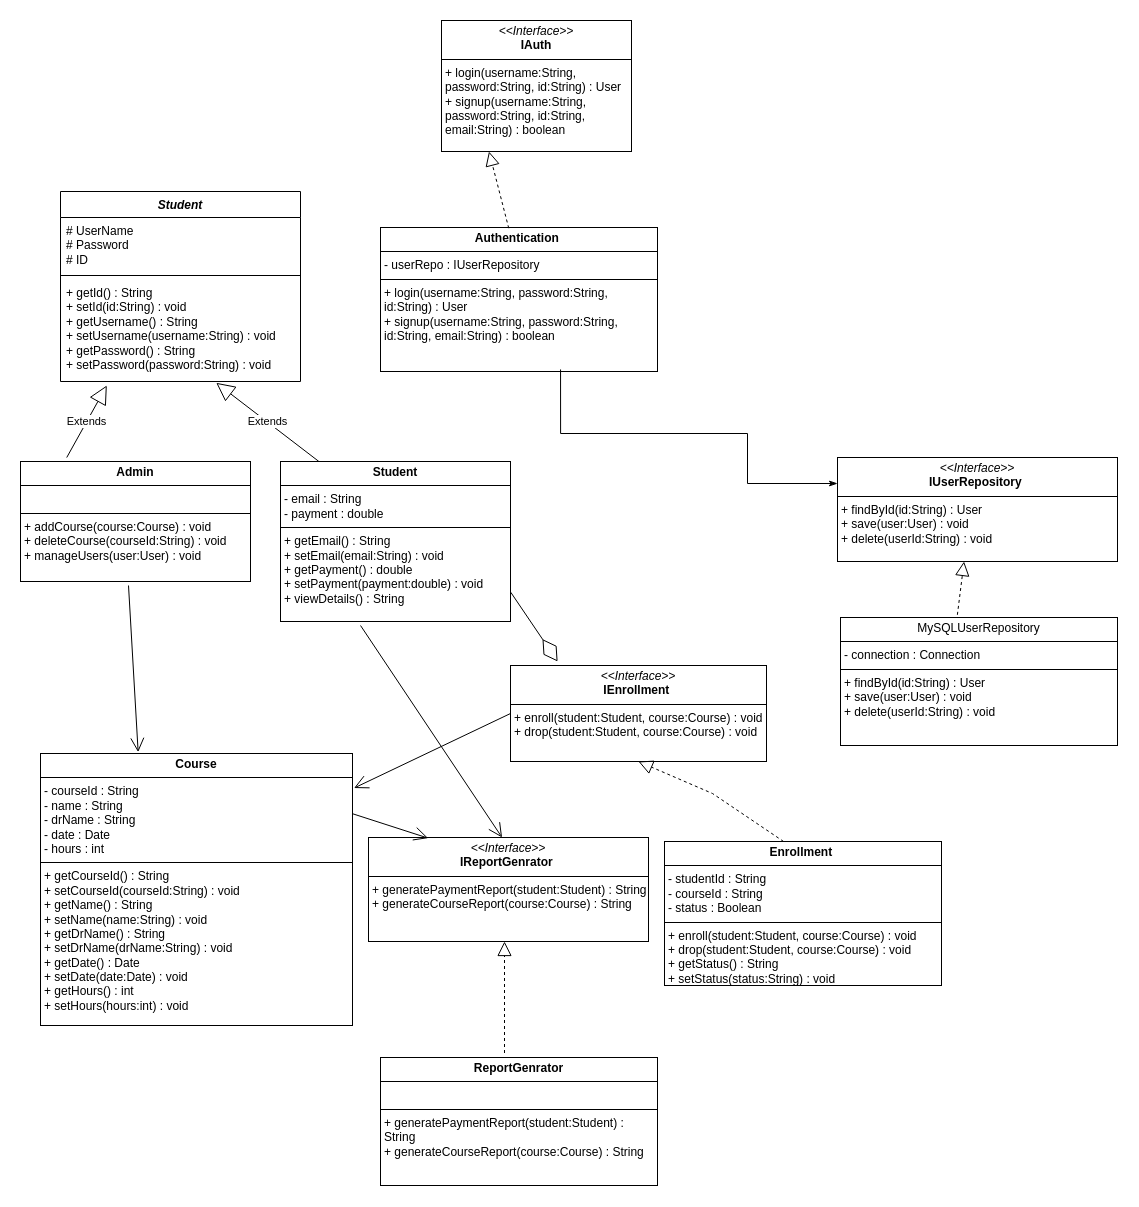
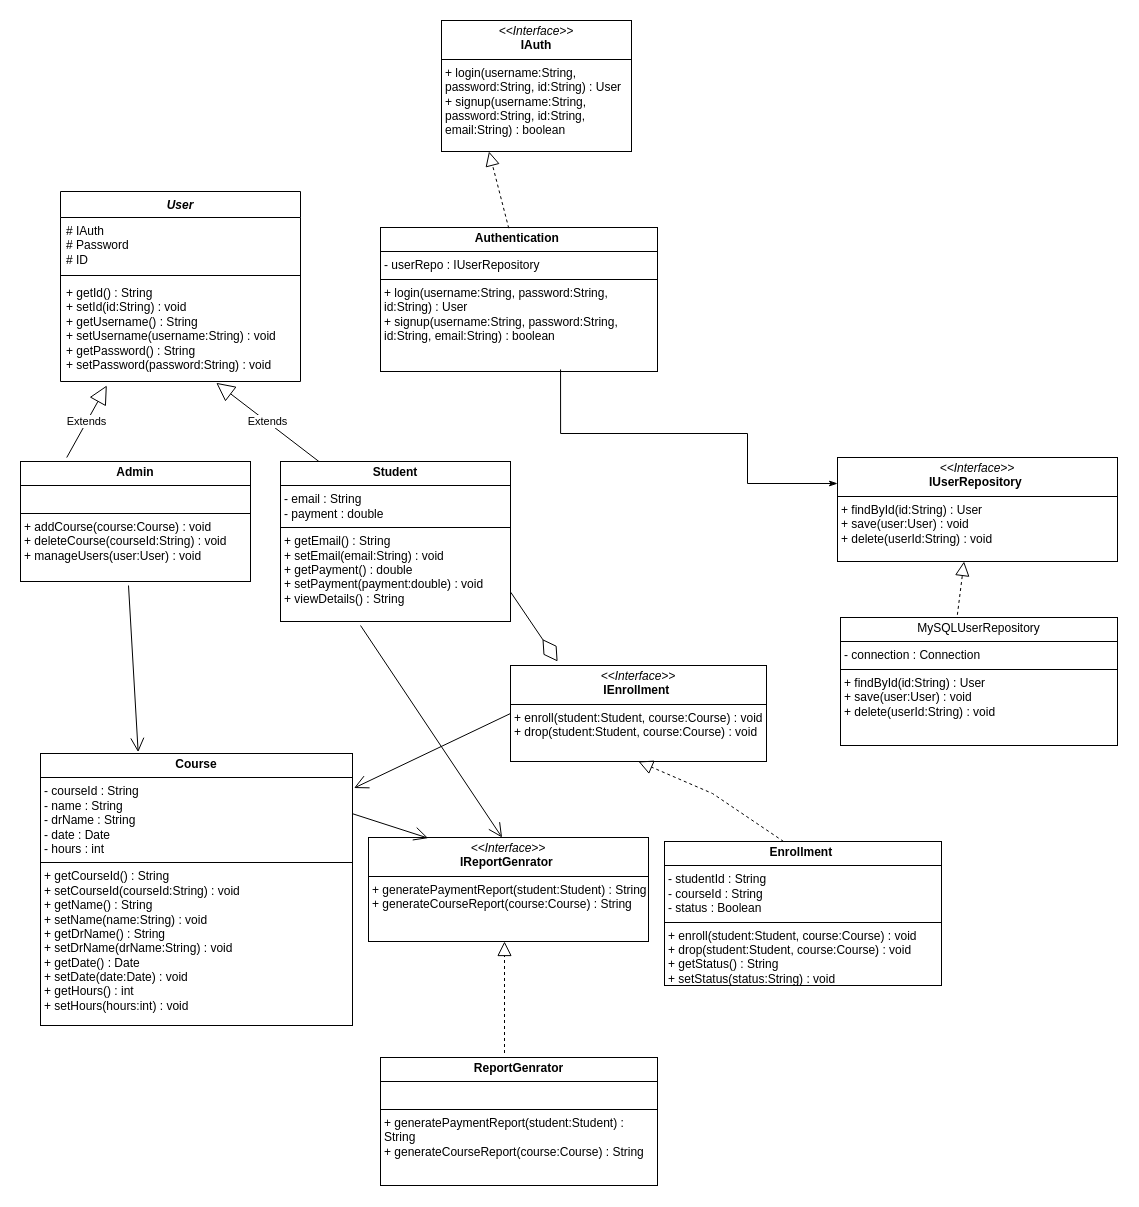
  <mxCell id="0" />
  <mxCell id="1" parent="0" />
- <mxCell id="2" value="&lt;i&gt;Student&lt;/i&gt;" style="swimlane;fontStyle=1;align=center;verticalAlign=top;childLayout=stackLayout;horizontal=1;startSize=26;horizontalStack=0;resizeParent=1;resizeParentMax=0;resizeLast=0;collapsible=1;marginBottom=0;whiteSpace=wrap;html=1;" vertex="1" parent="1"><mxGeometry x="60" y="191" width="240" height="190" as="geometry" /></mxCell>
- <mxCell id="3" value="# UserName&lt;div&gt;# Password&lt;br&gt;# ID&lt;/div&gt;" style="text;strokeColor=none;fillColor=none;align=left;verticalAlign=top;spacingLeft=4;spacingRight=4;overflow=hidden;rotatable=0;points=[[0,0.5],[1,0.5]];portConstraint=eastwest;whiteSpace=wrap;html=1;" vertex="1" parent="2"><mxGeometry y="26" width="240" height="54" as="geometry" /></mxCell>
+ <mxCell id="2" value="&lt;i&gt;User&lt;/i&gt;" style="swimlane;fontStyle=1;align=center;verticalAlign=top;childLayout=stackLayout;horizontal=1;startSize=26;horizontalStack=0;resizeParent=1;resizeParentMax=0;resizeLast=0;collapsible=1;marginBottom=0;whiteSpace=wrap;html=1;" vertex="1" parent="1"><mxGeometry x="60" y="191" width="240" height="190" as="geometry" /></mxCell>
+ <mxCell id="3" value="# IAuth&lt;div&gt;# Password&lt;br&gt;# ID&lt;/div&gt;" style="text;strokeColor=none;fillColor=none;align=left;verticalAlign=top;spacingLeft=4;spacingRight=4;overflow=hidden;rotatable=0;points=[[0,0.5],[1,0.5]];portConstraint=eastwest;whiteSpace=wrap;html=1;" vertex="1" parent="2"><mxGeometry y="26" width="240" height="54" as="geometry" /></mxCell>
  <mxCell id="4" value="" style="line;strokeWidth=1;fillColor=none;align=left;verticalAlign=middle;spacingTop=-1;spacingLeft=3;spacingRight=3;rotatable=0;labelPosition=right;points=[];portConstraint=eastwest;strokeColor=inherit;" vertex="1" parent="2"><mxGeometry y="80" width="240" height="8" as="geometry" /></mxCell>
  <mxCell id="5" value="&lt;div&gt;+ getId() : String&lt;/div&gt;&lt;div&gt;+ setId(id:String) : void&lt;/div&gt;&lt;div&gt;+ getUsername() : String&lt;/div&gt;&lt;div&gt;+ setUsername(username:String) : void&lt;/div&gt;&lt;div&gt;+ getPassword() : String&lt;/div&gt;&lt;div&gt;+ setPassword(password:String) : void&lt;/div&gt;" style="text;strokeColor=none;fillColor=none;align=left;verticalAlign=top;spacingLeft=4;spacingRight=4;overflow=hidden;rotatable=0;points=[[0,0.5],[1,0.5]];portConstraint=eastwest;whiteSpace=wrap;html=1;" vertex="1" parent="2"><mxGeometry y="88" width="240" height="102" as="geometry" /></mxCell>
  <mxCell id="6" value="&lt;p style=&quot;margin:0px;margin-top:4px;text-align:center;&quot;&gt;&lt;b&gt;Admin&lt;/b&gt;&lt;/p&gt;&lt;hr size=&quot;1&quot; style=&quot;border-style:solid;&quot;&gt;&lt;p style=&quot;margin:0px;margin-left:4px;&quot;&gt;&lt;br&gt;&lt;/p&gt;&lt;hr size=&quot;1&quot; style=&quot;border-style:solid;&quot;&gt;&lt;p style=&quot;margin:0px;margin-left:4px;&quot;&gt;+ addCourse(course:Course) : void&lt;/p&gt;&lt;p style=&quot;margin:0px;margin-left:4px;&quot;&gt;+ deleteCourse(courseId:String) : void&lt;/p&gt;&lt;p style=&quot;margin:0px;margin-left:4px;&quot;&gt;+ manageUsers(user:User) : void&lt;/p&gt;" style="verticalAlign=top;align=left;overflow=fill;html=1;whiteSpace=wrap;" vertex="1" parent="1"><mxGeometry x="20" y="461" width="230" height="120" as="geometry" /></mxCell>
  <mxCell id="7" value="Extends" style="endArrow=block;endSize=16;endFill=0;html=1;rounded=0;exitX=0.201;exitY=-0.033;exitDx=0;exitDy=0;exitPerimeter=0;entryX=0.193;entryY=1.039;entryDx=0;entryDy=0;entryPerimeter=0;" edge="1" parent="1" source="6" target="5"><mxGeometry width="160" relative="1" as="geometry"><mxPoint x="55" y="451" as="sourcePoint" /><mxPoint x="215" y="451" as="targetPoint" /><Array as="points" /></mxGeometry></mxCell>
  <mxCell id="8" value="&lt;p style=&quot;margin:0px;margin-top:4px;text-align:center;&quot;&gt;&lt;b&gt;Student&lt;/b&gt;&lt;/p&gt;&lt;hr size=&quot;1&quot; style=&quot;border-style:solid;&quot;&gt;&lt;p style=&quot;margin:0px;margin-left:4px;&quot;&gt;- email : String&lt;/p&gt;&lt;p style=&quot;margin:0px;margin-left:4px;&quot;&gt;- payment : double&lt;/p&gt;&lt;hr size=&quot;1&quot; style=&quot;border-style:solid;&quot;&gt;&lt;p style=&quot;margin:0px;margin-left:4px;&quot;&gt;+ getEmail() : String&lt;/p&gt;&lt;p style=&quot;margin:0px;margin-left:4px;&quot;&gt;+ setEmail(email:String) : void&lt;/p&gt;&lt;p style=&quot;margin:0px;margin-left:4px;&quot;&gt;+ getPayment() : double&lt;/p&gt;&lt;p style=&quot;margin:0px;margin-left:4px;&quot;&gt;+ setPayment(payment:double) : void&lt;/p&gt;&lt;p style=&quot;margin:0px;margin-left:4px;&quot;&gt;+ viewDetails() : String&lt;/p&gt;" style="verticalAlign=top;align=left;overflow=fill;html=1;whiteSpace=wrap;" vertex="1" parent="1"><mxGeometry x="280" y="461" width="230" height="160" as="geometry" /></mxCell>
  <mxCell id="9" value="Extends" style="endArrow=block;endSize=16;endFill=0;html=1;rounded=0;exitX=0.167;exitY=0;exitDx=0;exitDy=0;exitPerimeter=0;entryX=0.649;entryY=1.013;entryDx=0;entryDy=0;entryPerimeter=0;" edge="1" parent="1" source="8" target="5"><mxGeometry width="160" relative="1" as="geometry"><mxPoint x="76" y="467" as="sourcePoint" /><mxPoint x="116" y="395" as="targetPoint" /><Array as="points" /></mxGeometry></mxCell>
  <mxCell id="10" value="&lt;p style=&quot;margin:0px;margin-top:4px;text-align:center;&quot;&gt;&lt;b&gt;Authentication&amp;nbsp;&lt;/b&gt;&lt;/p&gt;&lt;hr size=&quot;1&quot; style=&quot;border-style:solid;&quot;&gt;&lt;p style=&quot;margin:0px;margin-left:4px;&quot;&gt;- userRepo : IUserRepository&lt;/p&gt;&lt;hr size=&quot;1&quot; style=&quot;border-style:solid;&quot;&gt;&lt;p style=&quot;margin:0px;margin-left:4px;&quot;&gt;+ login(username:String, password:String, id:String) : User&lt;/p&gt;&lt;p style=&quot;margin:0px;margin-left:4px;&quot;&gt;+ signup(username:String, password:String, id:String, email:String) : boolean&lt;/p&gt;" style="verticalAlign=top;align=left;overflow=fill;html=1;whiteSpace=wrap;" vertex="1" parent="1"><mxGeometry x="380" y="227" width="277" height="144" as="geometry" /></mxCell>
  <mxCell id="11" value="&lt;p style=&quot;margin:0px;margin-top:4px;text-align:center;&quot;&gt;&lt;i&gt;&amp;lt;&amp;lt;Interface&amp;gt;&amp;gt;&lt;/i&gt;&lt;br&gt;&lt;b&gt;IAuth&lt;/b&gt;&lt;/p&gt;&lt;hr size=&quot;1&quot; style=&quot;border-style:solid;&quot;&gt;&lt;p style=&quot;margin:0px;margin-left:4px;&quot;&gt;+ login(username:String, password:String, id:String) : User&lt;/p&gt;&lt;p style=&quot;margin:0px;margin-left:4px;&quot;&gt;+ signup(username:String, password:String, id:String, email:String) : boolean&lt;/p&gt;" style="verticalAlign=top;align=left;overflow=fill;html=1;whiteSpace=wrap;" vertex="1" parent="1"><mxGeometry x="441" y="20" width="190" height="131" as="geometry" /></mxCell>
  <mxCell id="12" value="" style="endArrow=block;dashed=1;endFill=0;endSize=12;html=1;rounded=0;entryX=0.25;entryY=1;entryDx=0;entryDy=0;exitX=0.463;exitY=0.005;exitDx=0;exitDy=0;exitPerimeter=0;" edge="1" parent="1" source="10" target="11"><mxGeometry width="160" relative="1" as="geometry"><mxPoint x="342" y="290" as="sourcePoint" /><mxPoint x="502" y="290" as="targetPoint" /></mxGeometry></mxCell>
  <mxCell id="13" value="&lt;p style=&quot;margin:0px;margin-top:4px;text-align:center;&quot;&gt;&lt;b&gt;Enrollment&amp;nbsp;&lt;/b&gt;&lt;/p&gt;&lt;hr size=&quot;1&quot; style=&quot;border-style:solid;&quot;&gt;&lt;p style=&quot;margin:0px;margin-left:4px;&quot;&gt;- studentId : String&lt;/p&gt;&lt;p style=&quot;margin:0px;margin-left:4px;&quot;&gt;- courseId : String&lt;/p&gt;&lt;p style=&quot;margin:0px;margin-left:4px;&quot;&gt;- status : Boolean&lt;/p&gt;&lt;hr size=&quot;1&quot; style=&quot;border-style:solid;&quot;&gt;&lt;p style=&quot;margin:0px;margin-left:4px;&quot;&gt;+ enroll(student:Student, course:Course) : void&lt;/p&gt;&lt;p style=&quot;margin:0px;margin-left:4px;&quot;&gt;+ drop(student:Student, course:Course) : void&lt;/p&gt;&lt;p style=&quot;margin:0px;margin-left:4px;&quot;&gt;+ getStatus() : String&lt;/p&gt;&lt;p style=&quot;margin:0px;margin-left:4px;&quot;&gt;+ setStatus(status:String) : void&lt;/p&gt;" style="verticalAlign=top;align=left;overflow=fill;html=1;whiteSpace=wrap;" vertex="1" parent="1"><mxGeometry x="664" y="841" width="277" height="144" as="geometry" /></mxCell>
  <mxCell id="14" value="&lt;p style=&quot;margin:0px;margin-top:4px;text-align:center;&quot;&gt;&lt;i&gt;&amp;lt;&amp;lt;Interface&amp;gt;&amp;gt;&lt;/i&gt;&lt;br&gt;&lt;b&gt;I&lt;/b&gt;&lt;b style=&quot;background-color: transparent; color: light-dark(rgb(0, 0, 0), rgb(255, 255, 255));&quot;&gt;Enrollment&amp;nbsp;&lt;/b&gt;&lt;/p&gt;&lt;hr size=&quot;1&quot; style=&quot;border-style:solid;&quot;&gt;&lt;p style=&quot;margin:0px;margin-left:4px;&quot;&gt;+ enroll(student:Student, course:Course) : void&lt;/p&gt;&lt;p style=&quot;margin:0px;margin-left:4px;&quot;&gt;+ drop(student:Student, course:Course) : void&lt;/p&gt;&lt;div&gt;&lt;br&gt;&lt;/div&gt;" style="verticalAlign=top;align=left;overflow=fill;html=1;whiteSpace=wrap;" vertex="1" parent="1"><mxGeometry x="510" y="665" width="256" height="96" as="geometry" /></mxCell>
  <mxCell id="15" value="" style="endArrow=block;dashed=1;endFill=0;endSize=12;html=1;rounded=0;entryX=0.5;entryY=1;entryDx=0;entryDy=0;exitX=0.43;exitY=0;exitDx=0;exitDy=0;exitPerimeter=0;" edge="1" parent="1" source="13" target="14"><mxGeometry width="160" relative="1" as="geometry"><mxPoint x="864" y="249" as="sourcePoint" /><mxPoint x="768" y="161" as="targetPoint" /><Array as="points"><mxPoint x="712" y="793" /></Array></mxGeometry></mxCell>
  <mxCell id="16" value="&lt;p style=&quot;margin:0px;margin-top:4px;text-align:center;&quot;&gt;&lt;b&gt;ReportGenrator&lt;/b&gt;&lt;/p&gt;&lt;hr size=&quot;1&quot; style=&quot;border-style:solid;&quot;&gt;&lt;p style=&quot;margin:0px;margin-left:4px;&quot;&gt;&lt;br&gt;&lt;/p&gt;&lt;hr size=&quot;1&quot; style=&quot;border-style:solid;&quot;&gt;&lt;p style=&quot;margin:0px;margin-left:4px;&quot;&gt;&lt;span style=&quot;background-color: transparent; color: light-dark(rgb(0, 0, 0), rgb(255, 255, 255));&quot;&gt;+ generatePaymentReport(student:Student) : String&lt;/span&gt;&lt;/p&gt;&lt;p style=&quot;margin:0px;margin-left:4px;&quot;&gt;+ generateCourseReport(course:Course) : String&lt;/p&gt;&lt;div&gt;&lt;br&gt;&lt;/div&gt;" style="verticalAlign=top;align=left;overflow=fill;html=1;whiteSpace=wrap;" vertex="1" parent="1"><mxGeometry x="380" y="1057" width="277" height="128" as="geometry" /></mxCell>
  <mxCell id="17" value="&lt;p style=&quot;margin:0px;margin-top:4px;text-align:center;&quot;&gt;&lt;i&gt;&amp;lt;&amp;lt;Interface&amp;gt;&amp;gt;&lt;/i&gt;&lt;br&gt;&lt;b&gt;I&lt;/b&gt;&lt;b style=&quot;background-color: transparent; color: light-dark(rgb(0, 0, 0), rgb(255, 255, 255));&quot;&gt;ReportGenrator&amp;nbsp;&lt;/b&gt;&lt;/p&gt;&lt;hr size=&quot;1&quot; style=&quot;border-style:solid;&quot;&gt;&lt;p style=&quot;margin:0px;margin-left:4px;&quot;&gt;+ generatePaymentReport(student:Student) : String&lt;/p&gt;&lt;p style=&quot;margin:0px;margin-left:4px;&quot;&gt;+ generateCourseReport(course:Course) : String&lt;/p&gt;&lt;div&gt;&lt;br&gt;&lt;/div&gt;&lt;div&gt;&lt;br&gt;&lt;/div&gt;" style="verticalAlign=top;align=left;overflow=fill;html=1;whiteSpace=wrap;" vertex="1" parent="1"><mxGeometry x="368" y="837" width="280" height="104" as="geometry" /></mxCell>
  <mxCell id="18" value="" style="endArrow=block;dashed=1;endFill=0;endSize=12;html=1;rounded=0;entryX=0.5;entryY=1;entryDx=0;entryDy=0;" edge="1" parent="1"><mxGeometry width="160" relative="1" as="geometry"><mxPoint x="504" y="1052.5" as="sourcePoint" /><mxPoint x="504" y="941" as="targetPoint" /><Array as="points"><mxPoint x="504" y="989" /></Array></mxGeometry></mxCell>
  <mxCell id="19" value="&lt;p style=&quot;margin:0px;margin-top:4px;text-align:center;&quot;&gt;&lt;b&gt;Course&lt;/b&gt;&lt;/p&gt;&lt;hr size=&quot;1&quot; style=&quot;border-style:solid;&quot;&gt;&lt;p style=&quot;margin:0px;margin-left:4px;&quot;&gt;- courseId : String&lt;/p&gt;&lt;p style=&quot;margin:0px;margin-left:4px;&quot;&gt;- name : String&lt;/p&gt;&lt;p style=&quot;margin:0px;margin-left:4px;&quot;&gt;- drName : String&lt;/p&gt;&lt;p style=&quot;margin:0px;margin-left:4px;&quot;&gt;- date : Date&lt;/p&gt;&lt;p style=&quot;margin:0px;margin-left:4px;&quot;&gt;- hours : int&lt;/p&gt;&lt;hr size=&quot;1&quot; style=&quot;border-style:solid;&quot;&gt;&lt;p style=&quot;margin:0px;margin-left:4px;&quot;&gt;+ getCourseId() : String&lt;/p&gt;&lt;p style=&quot;margin:0px;margin-left:4px;&quot;&gt;+ setCourseId(courseId:String) : void&lt;/p&gt;&lt;p style=&quot;margin:0px;margin-left:4px;&quot;&gt;+ getName() : String&lt;/p&gt;&lt;p style=&quot;margin:0px;margin-left:4px;&quot;&gt;+ setName(name:String) : void&lt;/p&gt;&lt;p style=&quot;margin:0px;margin-left:4px;&quot;&gt;+ getDrName() : String&lt;/p&gt;&lt;p style=&quot;margin:0px;margin-left:4px;&quot;&gt;+ setDrName(drName:String) : void&lt;/p&gt;&lt;p style=&quot;margin:0px;margin-left:4px;&quot;&gt;+ getDate() : Date&lt;/p&gt;&lt;p style=&quot;margin:0px;margin-left:4px;&quot;&gt;+ setDate(date:Date) : void&lt;/p&gt;&lt;p style=&quot;margin:0px;margin-left:4px;&quot;&gt;+ getHours() : int&lt;/p&gt;&lt;p style=&quot;margin:0px;margin-left:4px;&quot;&gt;+ setHours(hours:int) : void&lt;/p&gt;&lt;div&gt;&lt;br&gt;&lt;/div&gt;" style="verticalAlign=top;align=left;overflow=fill;html=1;whiteSpace=wrap;" vertex="1" parent="1"><mxGeometry x="40" y="753" width="312" height="272" as="geometry" /></mxCell>
  <mxCell id="20" value="&lt;p style=&quot;margin:0px;margin-top:4px;text-align:center;&quot;&gt;MySQLUserRepository&lt;/p&gt;&lt;hr size=&quot;1&quot; style=&quot;border-style:solid;&quot;&gt;&lt;p style=&quot;margin:0px;margin-left:4px;&quot;&gt;&lt;code class=&quot;whitespace-pre! language-java&quot;&gt;&lt;font face=&quot;Helvetica&quot;&gt;- connection : Connection&lt;/font&gt;&lt;/code&gt;&lt;/p&gt;&lt;hr size=&quot;1&quot; style=&quot;border-style:solid;&quot;&gt;&lt;p style=&quot;margin:0px;margin-left:4px;&quot;&gt;+ findById(id:String) : User&lt;/p&gt;&lt;p style=&quot;margin:0px;margin-left:4px;&quot;&gt;+ save(user:User) : void&lt;/p&gt;&lt;p style=&quot;margin:0px;margin-left:4px;&quot;&gt;+ delete(userId:String) : void&lt;/p&gt;" style="verticalAlign=top;align=left;overflow=fill;html=1;whiteSpace=wrap;" vertex="1" parent="1"><mxGeometry x="840" y="617" width="277" height="128" as="geometry" /></mxCell>
  <mxCell id="21" value="&lt;p style=&quot;margin:0px;margin-top:4px;text-align:center;&quot;&gt;&lt;i&gt;&amp;lt;&amp;lt;Interface&amp;gt;&amp;gt;&lt;/i&gt;&lt;br&gt;&lt;b&gt;IUserRepository&lt;span style=&quot;background-color: transparent; color: light-dark(rgb(0, 0, 0), rgb(255, 255, 255));&quot;&gt;&amp;nbsp;&lt;/span&gt;&lt;/b&gt;&lt;/p&gt;&lt;hr size=&quot;1&quot; style=&quot;border-style:solid;&quot;&gt;&lt;p style=&quot;margin:0px;margin-left:4px;&quot;&gt;+ findById(id:String) : User&lt;/p&gt;&lt;p style=&quot;margin:0px;margin-left:4px;&quot;&gt;+ save(user:User) : void&lt;/p&gt;&lt;p style=&quot;margin:0px;margin-left:4px;&quot;&gt;+ delete(userId:String) : void&lt;/p&gt;&lt;div&gt;&lt;br&gt;&lt;/div&gt;" style="verticalAlign=top;align=left;overflow=fill;html=1;whiteSpace=wrap;" vertex="1" parent="1"><mxGeometry x="837" y="457" width="280" height="104" as="geometry" /></mxCell>
  <mxCell id="22" value="" style="endArrow=block;dashed=1;endFill=0;endSize=12;html=1;rounded=0;exitX=0.422;exitY=-0.021;exitDx=0;exitDy=0;exitPerimeter=0;entryX=0.452;entryY=1;entryDx=0;entryDy=0;entryPerimeter=0;" edge="1" parent="1" source="20" target="21"><mxGeometry width="160" relative="1" as="geometry"><mxPoint x="984" y="449" as="sourcePoint" /><mxPoint x="1144" y="449" as="targetPoint" /></mxGeometry></mxCell>
  <mxCell id="23" value="" style="endArrow=classicThin;html=1;edgeStyle=orthogonalEdgeStyle;rounded=0;exitX=0.65;exitY=0.986;exitDx=0;exitDy=0;exitPerimeter=0;entryX=0;entryY=0.25;entryDx=0;entryDy=0;endFill=1;" edge="1" parent="1" source="10" target="21"><mxGeometry relative="1" as="geometry"><mxPoint x="568" y="409" as="sourcePoint" /><mxPoint x="728" y="409" as="targetPoint" /><Array as="points"><mxPoint x="560" y="433" /><mxPoint x="747" y="433" /><mxPoint x="747" y="483" /></Array></mxGeometry></mxCell>
  <mxCell id="24" value="" style="endArrow=diamondThin;endFill=0;endSize=24;html=1;rounded=0;exitX=1.001;exitY=0.817;exitDx=0;exitDy=0;exitPerimeter=0;entryX=0.184;entryY=-0.042;entryDx=0;entryDy=0;entryPerimeter=0;" edge="1" parent="1" source="8" target="14"><mxGeometry width="160" relative="1" as="geometry"><mxPoint x="408" y="689" as="sourcePoint" /><mxPoint x="568" y="689" as="targetPoint" /></mxGeometry></mxCell>
  <mxCell id="25" value="" style="endArrow=open;endFill=1;endSize=12;html=1;rounded=0;entryX=1.005;entryY=0.127;entryDx=0;entryDy=0;entryPerimeter=0;exitX=0;exitY=0.5;exitDx=0;exitDy=0;" edge="1" parent="1" source="14" target="19"><mxGeometry width="160" relative="1" as="geometry"><mxPoint x="408" y="689" as="sourcePoint" /><mxPoint x="568" y="689" as="targetPoint" /></mxGeometry></mxCell>
  <mxCell id="26" value="" style="endArrow=open;endFill=1;endSize=12;html=1;rounded=0;entryX=0.313;entryY=-0.005;entryDx=0;entryDy=0;entryPerimeter=0;" edge="1" parent="1" target="19"><mxGeometry width="160" relative="1" as="geometry"><mxPoint x="128" y="585" as="sourcePoint" /><mxPoint x="280" y="601" as="targetPoint" /></mxGeometry></mxCell>
  <mxCell id="27" value="" style="endArrow=open;endFill=1;endSize=12;html=1;rounded=0;exitX=0.999;exitY=0.221;exitDx=0;exitDy=0;exitPerimeter=0;entryX=0.213;entryY=0.006;entryDx=0;entryDy=0;entryPerimeter=0;" edge="1" parent="1" source="19" target="17"><mxGeometry width="160" relative="1" as="geometry"><mxPoint x="584" y="689" as="sourcePoint" /><mxPoint x="416" y="793" as="targetPoint" /></mxGeometry></mxCell>
  <mxCell id="28" value="" style="endArrow=open;endFill=1;endSize=12;html=1;rounded=0;exitX=0.348;exitY=1.025;exitDx=0;exitDy=0;exitPerimeter=0;entryX=0.477;entryY=0;entryDx=0;entryDy=0;entryPerimeter=0;" edge="1" parent="1" source="8" target="17"><mxGeometry width="160" relative="1" as="geometry"><mxPoint x="473" y="845" as="sourcePoint" /><mxPoint x="360" y="808" as="targetPoint" /></mxGeometry></mxCell>
